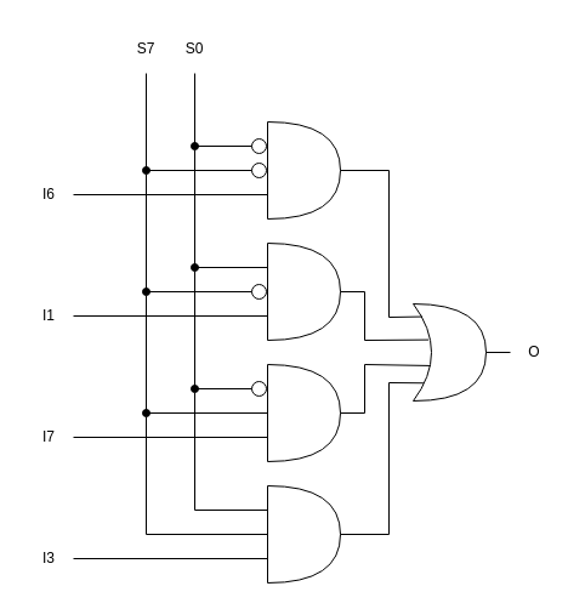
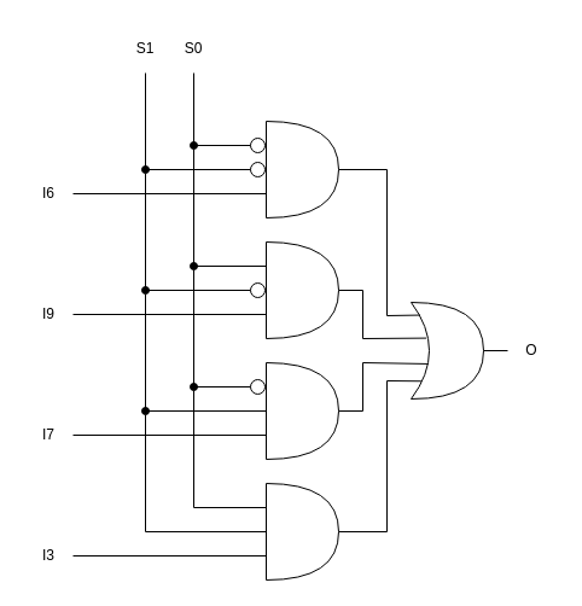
  <mxCell id="0" />
  <mxCell id="1" parent="0" />
  <mxCell id="2" value="" style="shape=or;whiteSpace=wrap;html=1;" vertex="1" parent="1"><mxGeometry x="220" y="100" width="60" height="80" as="geometry" /></mxCell>
  <mxCell id="3" value="" style="shape=or;whiteSpace=wrap;html=1;" vertex="1" parent="1"><mxGeometry x="220" y="200" width="60" height="80" as="geometry" /></mxCell>
  <mxCell id="4" value="" style="shape=or;whiteSpace=wrap;html=1;" vertex="1" parent="1"><mxGeometry x="220" y="300" width="60" height="80" as="geometry" /></mxCell>
  <mxCell id="5" value="" style="shape=or;whiteSpace=wrap;html=1;" vertex="1" parent="1"><mxGeometry x="220" y="400" width="60" height="80" as="geometry" /></mxCell>
  <mxCell id="6" value="" style="shape=xor;whiteSpace=wrap;html=1;" vertex="1" parent="1"><mxGeometry x="340" y="250" width="60" height="80" as="geometry" /></mxCell>
- <mxCell id="7" value="S7" style="text;html=1;strokeColor=none;fillColor=none;align=center;verticalAlign=middle;whiteSpace=wrap;rounded=0;" vertex="1" parent="1"><mxGeometry x="100" y="20" width="40" height="40" as="geometry" /></mxCell>
+ <mxCell id="7" value="S1" style="text;html=1;strokeColor=none;fillColor=none;align=center;verticalAlign=middle;whiteSpace=wrap;rounded=0;" vertex="1" parent="1"><mxGeometry x="100" y="20" width="40" height="40" as="geometry" /></mxCell>
  <mxCell id="8" value="S0" style="text;html=1;strokeColor=none;fillColor=none;align=center;verticalAlign=middle;whiteSpace=wrap;rounded=0;" vertex="1" parent="1"><mxGeometry x="140" y="20" width="40" height="40" as="geometry" /></mxCell>
  <mxCell id="9" value="" style="endArrow=circle;html=1;rounded=0;startArrow=oval;startFill=1;endFill=0;endSize=5;entryX=0;entryY=0.5;entryDx=0;entryDy=0;entryPerimeter=0;" edge="1" parent="1" target="3"><mxGeometry width="50" height="50" relative="1" as="geometry"><mxPoint x="120" y="140" as="sourcePoint" /><mxPoint x="180" y="240" as="targetPoint" /><Array as="points"><mxPoint x="120" y="240" /></Array></mxGeometry></mxCell>
  <mxCell id="10" value="" style="endArrow=circle;html=1;rounded=0;startArrow=none;startFill=0;endFill=0;endSize=5;entryX=0;entryY=0.25;entryDx=0;entryDy=0;entryPerimeter=0;" edge="1" parent="1"><mxGeometry width="50" height="50" relative="1" as="geometry"><mxPoint x="160" y="60" as="sourcePoint" /><mxPoint x="220" y="120" as="targetPoint" /><Array as="points"><mxPoint x="160" y="120" /></Array></mxGeometry></mxCell>
  <mxCell id="11" value="" style="endArrow=circle;html=1;rounded=0;startArrow=none;startFill=0;endFill=0;endSize=5;entryX=0;entryY=0.5;entryDx=0;entryDy=0;entryPerimeter=0;" edge="1" parent="1" target="2"><mxGeometry width="50" height="50" relative="1" as="geometry"><mxPoint x="120" y="60" as="sourcePoint" /><mxPoint x="180" y="160" as="targetPoint" /><Array as="points"><mxPoint x="120" y="140" /></Array></mxGeometry></mxCell>
  <mxCell id="12" value="" style="endArrow=circle;html=1;rounded=0;startArrow=oval;startFill=1;endFill=0;endSize=5;" edge="1" parent="1"><mxGeometry width="50" height="50" relative="1" as="geometry"><mxPoint x="160" y="220" as="sourcePoint" /><mxPoint x="220" y="320" as="targetPoint" /><Array as="points"><mxPoint x="160" y="320" /></Array></mxGeometry></mxCell>
  <mxCell id="13" value="" style="endArrow=none;html=1;rounded=0;startArrow=oval;startFill=1;endFill=0;endSize=5;entryX=0;entryY=0.25;entryDx=0;entryDy=0;entryPerimeter=0;" edge="1" parent="1"><mxGeometry width="50" height="50" relative="1" as="geometry"><mxPoint x="160" y="320" as="sourcePoint" /><mxPoint x="220" y="420" as="targetPoint" /><Array as="points"><mxPoint x="160" y="420" /></Array></mxGeometry></mxCell>
  <mxCell id="14" value="" style="endArrow=none;html=1;rounded=0;startArrow=oval;startFill=1;endFill=0;endSize=5;entryX=0;entryY=0.5;entryDx=0;entryDy=0;entryPerimeter=0;" edge="1" parent="1" target="5"><mxGeometry width="50" height="50" relative="1" as="geometry"><mxPoint x="120" y="340" as="sourcePoint" /><mxPoint x="180" y="440" as="targetPoint" /><Array as="points"><mxPoint x="120" y="440" /></Array></mxGeometry></mxCell>
  <mxCell id="15" value="" style="endArrow=none;html=1;rounded=0;exitX=1;exitY=0.5;exitDx=0;exitDy=0;exitPerimeter=0;entryX=0.125;entryY=0.132;entryDx=0;entryDy=0;entryPerimeter=0;" edge="1" parent="1" source="2" target="6"><mxGeometry width="50" height="50" relative="1" as="geometry"><mxPoint x="210" y="310" as="sourcePoint" /><mxPoint x="260" y="260" as="targetPoint" /><Array as="points"><mxPoint x="320" y="140" /><mxPoint x="320" y="261" /></Array></mxGeometry></mxCell>
  <mxCell id="16" value="" style="endArrow=none;html=1;rounded=0;exitX=1;exitY=0.5;exitDx=0;exitDy=0;exitPerimeter=0;entryX=0.212;entryY=0.37;entryDx=0;entryDy=0;entryPerimeter=0;" edge="1" parent="1" source="3" target="6"><mxGeometry width="50" height="50" relative="1" as="geometry"><mxPoint x="210" y="310" as="sourcePoint" /><mxPoint x="260" y="260" as="targetPoint" /><Array as="points"><mxPoint x="300" y="240" /><mxPoint x="300" y="280" /></Array></mxGeometry></mxCell>
  <mxCell id="17" value="" style="endArrow=none;html=1;rounded=0;exitX=1;exitY=0.5;exitDx=0;exitDy=0;exitPerimeter=0;entryX=0.236;entryY=0.637;entryDx=0;entryDy=0;entryPerimeter=0;" edge="1" parent="1" source="4" target="6"><mxGeometry width="50" height="50" relative="1" as="geometry"><mxPoint x="210" y="310" as="sourcePoint" /><mxPoint x="260" y="260" as="targetPoint" /><Array as="points"><mxPoint x="300" y="340" /><mxPoint x="300" y="300" /></Array></mxGeometry></mxCell>
  <mxCell id="18" value="" style="endArrow=none;html=1;rounded=0;exitX=1;exitY=0.5;exitDx=0;exitDy=0;exitPerimeter=0;entryX=0.14;entryY=0.816;entryDx=0;entryDy=0;entryPerimeter=0;" edge="1" parent="1" source="5" target="6"><mxGeometry width="50" height="50" relative="1" as="geometry"><mxPoint x="210" y="310" as="sourcePoint" /><mxPoint x="310" y="370" as="targetPoint" /><Array as="points"><mxPoint x="320" y="440" /><mxPoint x="320" y="315" /></Array></mxGeometry></mxCell>
  <mxCell id="19" value="" style="endArrow=none;html=1;rounded=0;entryX=0;entryY=0.75;entryDx=0;entryDy=0;entryPerimeter=0;" edge="1" parent="1" target="2"><mxGeometry width="50" height="50" relative="1" as="geometry"><mxPoint x="60" y="160" as="sourcePoint" /><mxPoint x="270" y="260" as="targetPoint" /></mxGeometry></mxCell>
  <mxCell id="20" value="" style="endArrow=none;html=1;rounded=0;entryX=0;entryY=0.75;entryDx=0;entryDy=0;entryPerimeter=0;" edge="1" parent="1"><mxGeometry width="50" height="50" relative="1" as="geometry"><mxPoint x="60" y="260" as="sourcePoint" /><mxPoint x="220" y="260" as="targetPoint" /></mxGeometry></mxCell>
  <mxCell id="21" value="" style="endArrow=none;html=1;rounded=0;entryX=0;entryY=0.75;entryDx=0;entryDy=0;entryPerimeter=0;" edge="1" parent="1"><mxGeometry width="50" height="50" relative="1" as="geometry"><mxPoint x="60" y="360" as="sourcePoint" /><mxPoint x="220" y="360" as="targetPoint" /></mxGeometry></mxCell>
  <mxCell id="22" value="" style="endArrow=none;html=1;rounded=0;entryX=0;entryY=0.75;entryDx=0;entryDy=0;entryPerimeter=0;" edge="1" parent="1"><mxGeometry width="50" height="50" relative="1" as="geometry"><mxPoint x="60" y="460" as="sourcePoint" /><mxPoint x="220" y="460" as="targetPoint" /></mxGeometry></mxCell>
  <mxCell id="23" value="I6" style="text;html=1;strokeColor=none;fillColor=none;align=center;verticalAlign=middle;whiteSpace=wrap;rounded=0;" vertex="1" parent="1"><mxGeometry x="20" y="140" width="40" height="40" as="geometry" /></mxCell>
- <mxCell id="24" value="I1" style="text;html=1;strokeColor=none;fillColor=none;align=center;verticalAlign=middle;whiteSpace=wrap;rounded=0;" vertex="1" parent="1"><mxGeometry x="20" y="240" width="40" height="40" as="geometry" /></mxCell>
+ <mxCell id="24" value="I9" style="text;html=1;strokeColor=none;fillColor=none;align=center;verticalAlign=middle;whiteSpace=wrap;rounded=0;" vertex="1" parent="1"><mxGeometry x="20" y="240" width="40" height="40" as="geometry" /></mxCell>
  <mxCell id="25" value="I7" style="text;html=1;strokeColor=none;fillColor=none;align=center;verticalAlign=middle;whiteSpace=wrap;rounded=0;" vertex="1" parent="1"><mxGeometry x="20" y="340" width="40" height="40" as="geometry" /></mxCell>
  <mxCell id="26" value="I3" style="text;html=1;strokeColor=none;fillColor=none;align=center;verticalAlign=middle;whiteSpace=wrap;rounded=0;" vertex="1" parent="1"><mxGeometry x="20" y="440" width="40" height="40" as="geometry" /></mxCell>
  <mxCell id="27" value="" style="endArrow=none;html=1;rounded=0;entryX=1;entryY=0.5;entryDx=0;entryDy=0;entryPerimeter=0;" edge="1" parent="1" target="6"><mxGeometry width="50" height="50" relative="1" as="geometry"><mxPoint x="420" y="290" as="sourcePoint" /><mxPoint x="270" y="260" as="targetPoint" /></mxGeometry></mxCell>
  <mxCell id="28" value="O" style="text;html=1;strokeColor=none;fillColor=none;align=center;verticalAlign=middle;whiteSpace=wrap;rounded=0;" vertex="1" parent="1"><mxGeometry x="420" y="270" width="40" height="40" as="geometry" /></mxCell>
  <mxCell id="29" value="" style="endArrow=none;html=1;rounded=0;startArrow=oval;startFill=1;endFill=0;endSize=5;entryX=0;entryY=0.25;entryDx=0;entryDy=0;entryPerimeter=0;" edge="1" parent="1"><mxGeometry width="50" height="50" relative="1" as="geometry"><mxPoint x="160" y="120" as="sourcePoint" /><mxPoint x="220" y="220" as="targetPoint" /><Array as="points"><mxPoint x="160" y="220" /></Array></mxGeometry></mxCell>
  <mxCell id="30" value="" style="endArrow=none;html=1;rounded=0;startArrow=oval;startFill=1;endFill=0;endSize=5;entryX=0;entryY=0.5;entryDx=0;entryDy=0;entryPerimeter=0;" edge="1" parent="1" target="4"><mxGeometry width="50" height="50" relative="1" as="geometry"><mxPoint x="120" y="240" as="sourcePoint" /><mxPoint x="180" y="340" as="targetPoint" /><Array as="points"><mxPoint x="120" y="340" /></Array></mxGeometry></mxCell>
